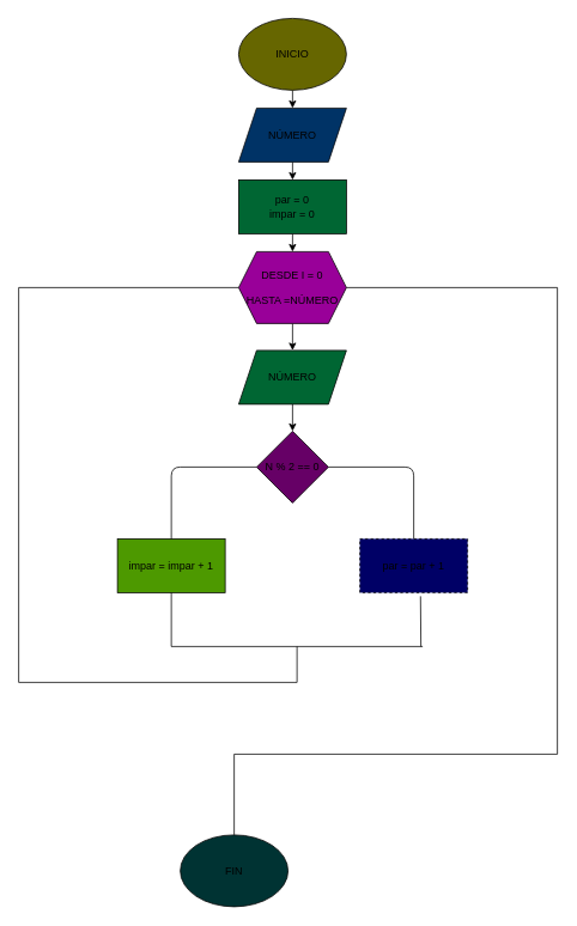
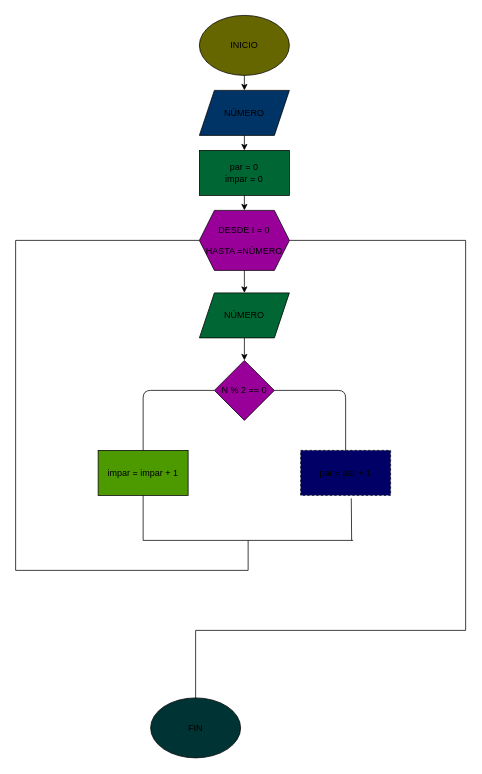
  <mxCell id="0" />
  <mxCell id="1" parent="0" />
  <mxCell id="2" value="" style="edgeStyle=none;html=1;exitX=0.5;exitY=1;exitDx=0;exitDy=0;" edge="1" parent="1" source="16" target="6"><mxGeometry relative="1" as="geometry"><mxPoint x="325" y="180" as="sourcePoint" /></mxGeometry></mxCell>
  <mxCell id="3" value="" style="edgeStyle=none;html=1;" edge="1" parent="1" source="4" target="8"><mxGeometry relative="1" as="geometry" /></mxCell>
  <mxCell id="4" value="INICIO" style="ellipse;whiteSpace=wrap;html=1;fillColor=#666600;" vertex="1" parent="1"><mxGeometry x="265" y="20" width="120" height="80" as="geometry" /></mxCell>
  <mxCell id="5" value="" style="edgeStyle=none;html=1;" edge="1" parent="1" source="6" target="10"><mxGeometry relative="1" as="geometry" /></mxCell>
  <mxCell id="6" value="DESDE I = 0&lt;br&gt;&lt;br&gt;HASTA =NÚMERO&lt;br&gt;" style="shape=hexagon;perimeter=hexagonPerimeter2;whiteSpace=wrap;html=1;fixedSize=1;fillColor=#990099;" vertex="1" parent="1"><mxGeometry x="265" y="280" width="120" height="80" as="geometry" /></mxCell>
  <mxCell id="7" style="edgeStyle=none;html=1;" edge="1" parent="1" source="8" target="16"><mxGeometry relative="1" as="geometry" /></mxCell>
  <mxCell id="8" value="NÚMERO" style="shape=parallelogram;perimeter=parallelogramPerimeter;whiteSpace=wrap;html=1;fixedSize=1;fillColor=#003366;" vertex="1" parent="1"><mxGeometry x="265" y="120" width="120" height="60" as="geometry" /></mxCell>
  <mxCell id="9" value="" style="edgeStyle=none;html=1;" edge="1" parent="1" source="10" target="11"><mxGeometry relative="1" as="geometry" /></mxCell>
  <mxCell id="10" value="NÚMERO" style="shape=parallelogram;perimeter=parallelogramPerimeter;whiteSpace=wrap;html=1;fixedSize=1;fillColor=#006633;" vertex="1" parent="1"><mxGeometry x="265" y="390" width="120" height="60" as="geometry" /></mxCell>
- <mxCell id="11" value="N % 2 == 0" style="rhombus;whiteSpace=wrap;html=1;fillColor=#660066;" vertex="1" parent="1"><mxGeometry x="285" y="480" width="80" height="80" as="geometry" /></mxCell>
+ <mxCell id="11" value="N % 2 == 0" style="rhombus;whiteSpace=wrap;html=1;fillColor=#990099;" vertex="1" parent="1"><mxGeometry x="285" y="480" width="80" height="80" as="geometry" /></mxCell>
  <mxCell id="12" value="" style="endArrow=none;html=1;exitX=1;exitY=0.5;exitDx=0;exitDy=0;" edge="1" parent="1" source="11" target="13"><mxGeometry width="50" height="50" relative="1" as="geometry"><mxPoint x="300" y="600" as="sourcePoint" /><mxPoint x="350" y="550" as="targetPoint" /><Array as="points"><mxPoint x="460" y="520" /></Array></mxGeometry></mxCell>
  <mxCell id="13" value="par = par + 1" style="rounded=0;whiteSpace=wrap;html=1;fillColor=#000066;dashed=1;" vertex="1" parent="1"><mxGeometry x="400" y="600" width="120" height="60" as="geometry" /></mxCell>
  <mxCell id="14" value="impar = impar + 1" style="rounded=0;whiteSpace=wrap;html=1;fillColor=#4D9900;" vertex="1" parent="1"><mxGeometry x="130" y="600" width="120" height="60" as="geometry" /></mxCell>
  <mxCell id="15" value="" style="endArrow=none;html=1;entryX=0;entryY=0.5;entryDx=0;entryDy=0;exitX=0.5;exitY=0;exitDx=0;exitDy=0;" edge="1" parent="1" source="14" target="11"><mxGeometry width="50" height="50" relative="1" as="geometry"><mxPoint x="215" y="575" as="sourcePoint" /><mxPoint x="265" y="525" as="targetPoint" /><Array as="points"><mxPoint x="190" y="520" /></Array></mxGeometry></mxCell>
  <mxCell id="16" value="par = 0&lt;br&gt;impar = 0" style="rounded=0;whiteSpace=wrap;html=1;fillColor=#006633;" vertex="1" parent="1"><mxGeometry x="265" y="200" width="120" height="60" as="geometry" /></mxCell>
  <mxCell id="17" value="" style="endArrow=none;html=1;entryX=0.563;entryY=1.067;entryDx=0;entryDy=0;entryPerimeter=0;" edge="1" parent="1" target="13"><mxGeometry width="50" height="50" relative="1" as="geometry"><mxPoint x="468" y="720" as="sourcePoint" /><mxPoint x="350" y="640" as="targetPoint" /></mxGeometry></mxCell>
  <mxCell id="18" value="" style="endArrow=none;html=1;entryX=0.5;entryY=1;entryDx=0;entryDy=0;" edge="1" parent="1" target="14"><mxGeometry width="50" height="50" relative="1" as="geometry"><mxPoint x="190" y="720" as="sourcePoint" /><mxPoint x="350" y="640" as="targetPoint" /></mxGeometry></mxCell>
  <mxCell id="19" value="" style="endArrow=none;html=1;" edge="1" parent="1"><mxGeometry width="50" height="50" relative="1" as="geometry"><mxPoint x="190" y="720" as="sourcePoint" /><mxPoint x="470" y="720" as="targetPoint" /></mxGeometry></mxCell>
  <mxCell id="20" value="" style="endArrow=none;html=1;" edge="1" parent="1"><mxGeometry width="50" height="50" relative="1" as="geometry"><mxPoint x="330" y="760" as="sourcePoint" /><mxPoint x="330" y="720" as="targetPoint" /></mxGeometry></mxCell>
  <mxCell id="21" value="" style="endArrow=none;html=1;" edge="1" parent="1"><mxGeometry width="50" height="50" relative="1" as="geometry"><mxPoint x="20" y="760" as="sourcePoint" /><mxPoint x="330" y="760" as="targetPoint" /></mxGeometry></mxCell>
  <mxCell id="22" value="" style="endArrow=none;html=1;" edge="1" parent="1"><mxGeometry width="50" height="50" relative="1" as="geometry"><mxPoint x="20" y="760" as="sourcePoint" /><mxPoint x="20" y="320" as="targetPoint" /></mxGeometry></mxCell>
  <mxCell id="23" value="" style="endArrow=none;html=1;entryX=0;entryY=0.5;entryDx=0;entryDy=0;" edge="1" parent="1" target="6"><mxGeometry width="50" height="50" relative="1" as="geometry"><mxPoint x="20" y="320" as="sourcePoint" /><mxPoint x="350" y="480" as="targetPoint" /></mxGeometry></mxCell>
  <mxCell id="24" value="" style="endArrow=none;html=1;exitX=1;exitY=0.5;exitDx=0;exitDy=0;" edge="1" parent="1" source="6"><mxGeometry width="50" height="50" relative="1" as="geometry"><mxPoint x="460" y="410" as="sourcePoint" /><mxPoint x="620" y="320" as="targetPoint" /></mxGeometry></mxCell>
  <mxCell id="25" value="" style="endArrow=none;html=1;" edge="1" parent="1"><mxGeometry width="50" height="50" relative="1" as="geometry"><mxPoint x="620" y="840" as="sourcePoint" /><mxPoint x="620" y="320" as="targetPoint" /></mxGeometry></mxCell>
  <mxCell id="26" value="" style="endArrow=none;html=1;" edge="1" parent="1"><mxGeometry width="50" height="50" relative="1" as="geometry"><mxPoint x="260" y="840" as="sourcePoint" /><mxPoint x="620" y="840" as="targetPoint" /></mxGeometry></mxCell>
  <mxCell id="27" value="" style="endArrow=none;html=1;exitX=0.5;exitY=0;exitDx=0;exitDy=0;" edge="1" parent="1" source="28"><mxGeometry width="50" height="50" relative="1" as="geometry"><mxPoint x="260" y="920" as="sourcePoint" /><mxPoint x="260" y="840" as="targetPoint" /></mxGeometry></mxCell>
  <mxCell id="28" value="FIN" style="ellipse;whiteSpace=wrap;html=1;fillColor=#003333;" vertex="1" parent="1"><mxGeometry x="200" y="930" width="120" height="80" as="geometry" /></mxCell>
